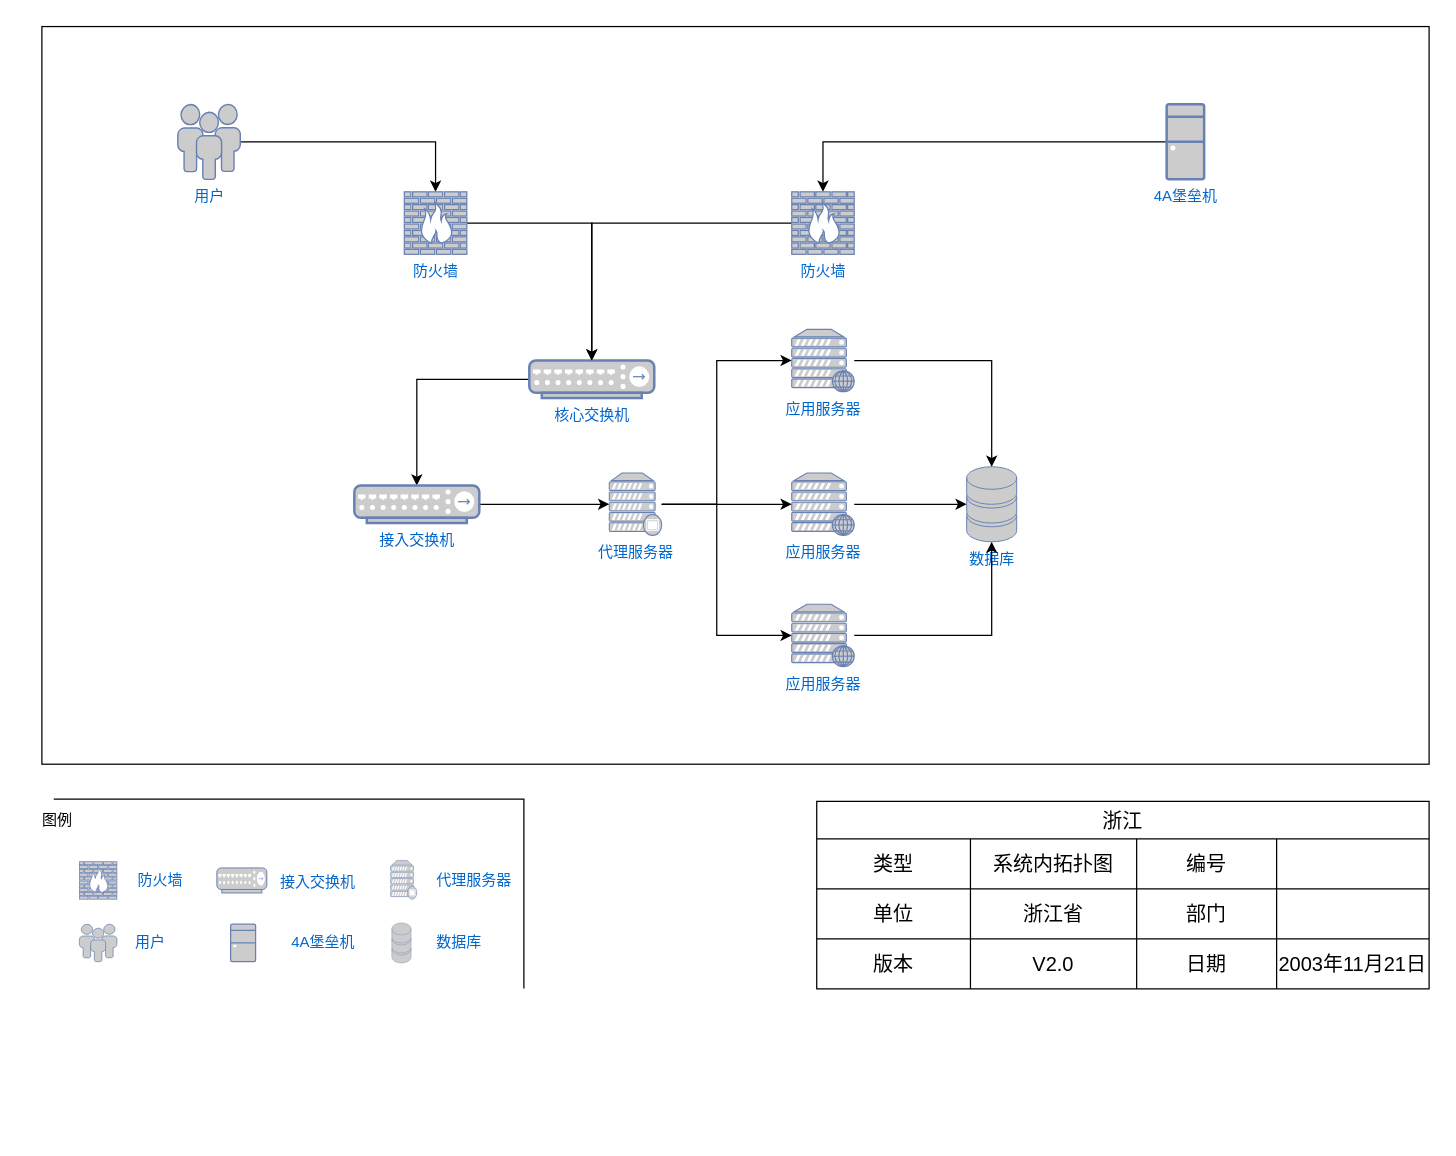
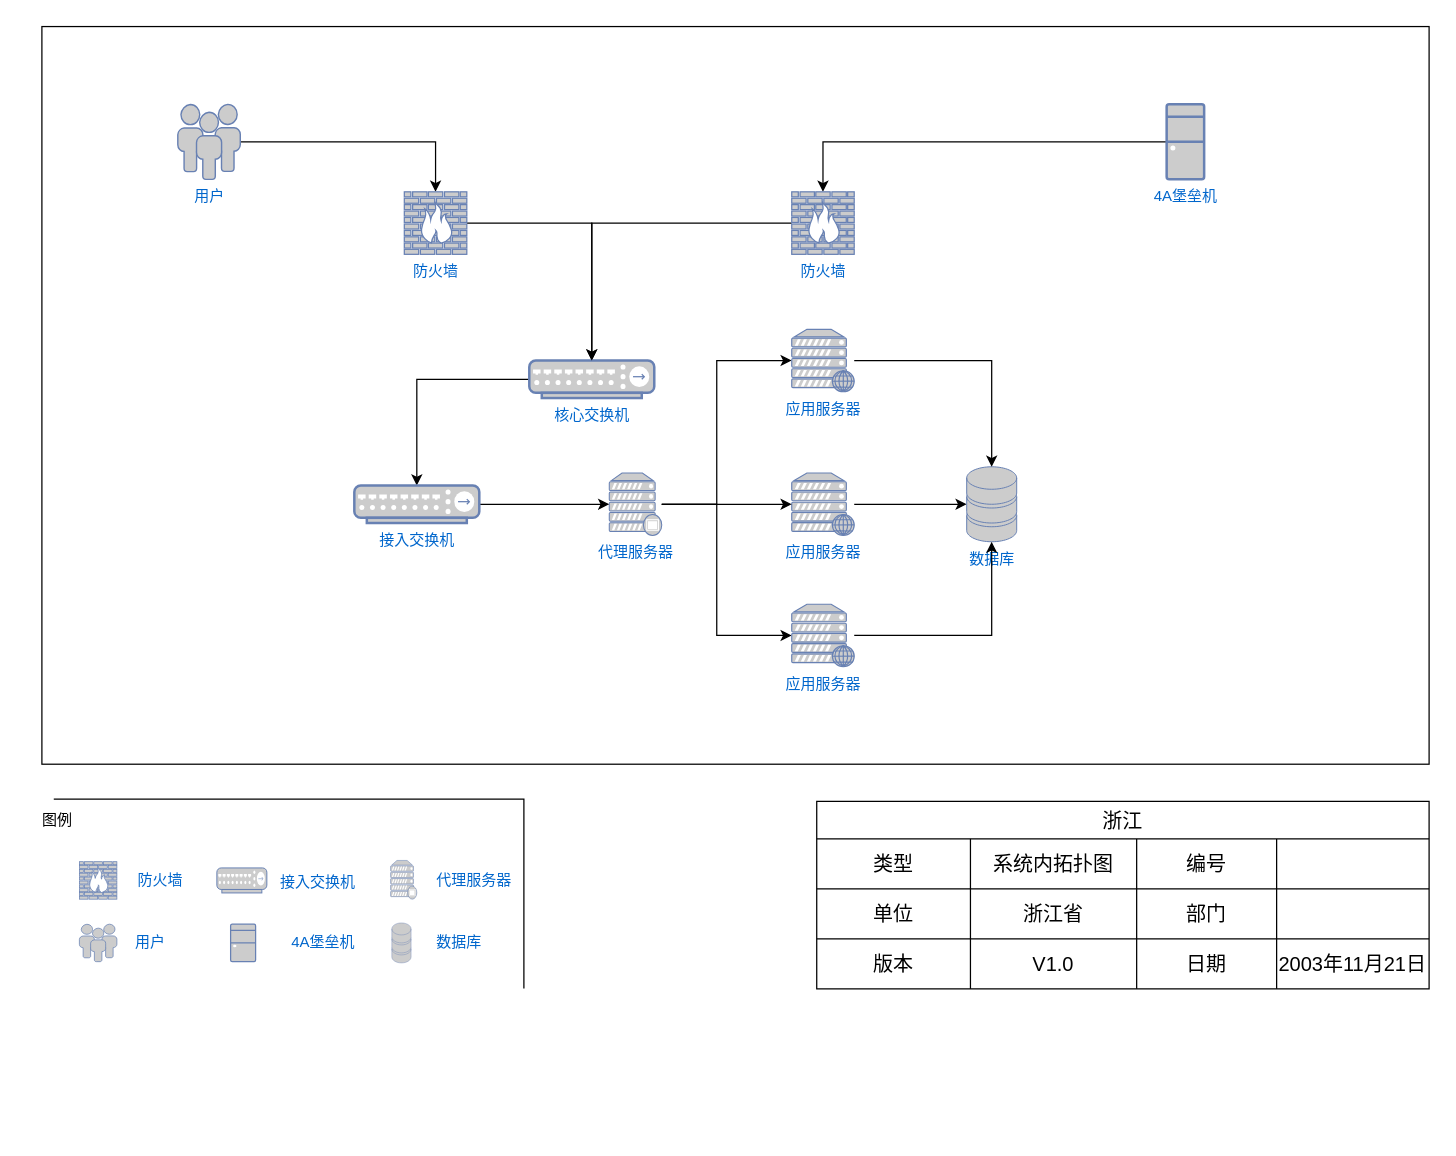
  <mxCell id="0" />
  <mxCell id="1" parent="0" />
  <mxCell id="2" value="" style="rounded=0;whiteSpace=wrap;html=1;fillOpacity=0;" parent="1" vertex="1"><mxGeometry x="33" y="20.75" width="1110" height="590.25" as="geometry" /></mxCell>
  <mxCell id="3" value="" style="edgeStyle=orthogonalEdgeStyle;rounded=0;orthogonalLoop=1;jettySize=auto;html=1;" parent="1" source="4" target="9" edge="1"><mxGeometry relative="1" as="geometry" /></mxCell>
  <mxCell id="4" value="用户" style="fontColor=#0066CC;verticalAlign=top;verticalLabelPosition=bottom;labelPosition=center;align=center;html=1;outlineConnect=0;fillColor=#CCCCCC;strokeColor=#6881B3;gradientColor=none;gradientDirection=north;strokeWidth=2;shape=mxgraph.networks.users;" parent="1" vertex="1"><mxGeometry x="141.75" y="83" width="50" height="60" as="geometry" /></mxCell>
  <mxCell id="5" value="" style="edgeStyle=orthogonalEdgeStyle;rounded=0;orthogonalLoop=1;jettySize=auto;html=1;" parent="1" source="6" target="7" edge="1"><mxGeometry relative="1" as="geometry" /></mxCell>
  <mxCell id="6" value="应用服务器" style="fontColor=#0066CC;verticalAlign=top;verticalLabelPosition=bottom;labelPosition=center;align=center;html=1;outlineConnect=0;fillColor=#CCCCCC;strokeColor=#6881B3;gradientColor=none;gradientDirection=north;strokeWidth=2;shape=mxgraph.networks.web_server;" parent="1" vertex="1"><mxGeometry x="633" y="378" width="50" height="50" as="geometry" /></mxCell>
  <mxCell id="7" value="数据库" style="fontColor=#0066CC;verticalAlign=top;verticalLabelPosition=bottom;labelPosition=center;align=center;html=1;outlineConnect=0;fillColor=#CCCCCC;strokeColor=#6881B3;gradientColor=none;gradientDirection=north;strokeWidth=2;shape=mxgraph.networks.storage;" parent="1" vertex="1"><mxGeometry x="773" y="373" width="40" height="60" as="geometry" /></mxCell>
  <mxCell id="8" value="" style="edgeStyle=orthogonalEdgeStyle;rounded=0;orthogonalLoop=1;jettySize=auto;html=1;" parent="1" source="9" target="38" edge="1"><mxGeometry relative="1" as="geometry" /></mxCell>
  <mxCell id="9" value="防火墙" style="fontColor=#0066CC;verticalAlign=top;verticalLabelPosition=bottom;labelPosition=center;align=center;html=1;outlineConnect=0;fillColor=#CCCCCC;strokeColor=#6881B3;gradientColor=none;gradientDirection=north;strokeWidth=2;shape=mxgraph.networks.firewall;" parent="1" vertex="1"><mxGeometry x="323" y="153" width="50" height="50" as="geometry" /></mxCell>
  <mxCell id="10" value="" style="edgeStyle=orthogonalEdgeStyle;rounded=0;orthogonalLoop=1;jettySize=auto;html=1;" parent="1" source="11" target="40" edge="1"><mxGeometry relative="1" as="geometry" /></mxCell>
  <mxCell id="11" value="4A堡垒机" style="fontColor=#0066CC;verticalAlign=top;verticalLabelPosition=bottom;labelPosition=center;align=center;html=1;outlineConnect=0;fillColor=#CCCCCC;strokeColor=#6881B3;gradientColor=none;gradientDirection=north;strokeWidth=2;shape=mxgraph.networks.desktop_pc;" parent="1" vertex="1"><mxGeometry x="933" y="83" width="30" height="60" as="geometry" /></mxCell>
  <mxCell id="12" value="" style="edgeStyle=orthogonalEdgeStyle;rounded=0;orthogonalLoop=1;jettySize=auto;html=1;" parent="1" source="15" target="6" edge="1"><mxGeometry relative="1" as="geometry" /></mxCell>
  <mxCell id="13" value="" style="edgeStyle=orthogonalEdgeStyle;rounded=0;orthogonalLoop=1;jettySize=auto;html=1;" parent="1" source="15" target="19" edge="1"><mxGeometry relative="1" as="geometry"><Array as="points"><mxPoint x="573" y="403" /><mxPoint x="573" y="288" /></Array></mxGeometry></mxCell>
  <mxCell id="14" value="" style="edgeStyle=orthogonalEdgeStyle;rounded=0;orthogonalLoop=1;jettySize=auto;html=1;" parent="1" source="15" target="17" edge="1"><mxGeometry relative="1" as="geometry"><Array as="points"><mxPoint x="573" y="403" /><mxPoint x="573" y="508" /></Array></mxGeometry></mxCell>
  <mxCell id="15" value="代理服务器" style="fontColor=#0066CC;verticalAlign=top;verticalLabelPosition=bottom;labelPosition=center;align=center;html=1;outlineConnect=0;fillColor=#CCCCCC;strokeColor=#6881B3;gradientColor=none;gradientDirection=north;strokeWidth=2;shape=mxgraph.networks.proxy_server;" parent="1" vertex="1"><mxGeometry x="487" y="378" width="42" height="50" as="geometry" /></mxCell>
  <mxCell id="16" value="" style="edgeStyle=orthogonalEdgeStyle;rounded=0;orthogonalLoop=1;jettySize=auto;html=1;" parent="1" source="17" target="7" edge="1"><mxGeometry relative="1" as="geometry" /></mxCell>
  <mxCell id="17" value="应用服务器" style="fontColor=#0066CC;verticalAlign=top;verticalLabelPosition=bottom;labelPosition=center;align=center;html=1;outlineConnect=0;fillColor=#CCCCCC;strokeColor=#6881B3;gradientColor=none;gradientDirection=north;strokeWidth=2;shape=mxgraph.networks.web_server;" parent="1" vertex="1"><mxGeometry x="633" y="483" width="50" height="50" as="geometry" /></mxCell>
  <mxCell id="18" value="" style="edgeStyle=orthogonalEdgeStyle;rounded=0;orthogonalLoop=1;jettySize=auto;html=1;" parent="1" source="19" target="7" edge="1"><mxGeometry relative="1" as="geometry" /></mxCell>
  <mxCell id="19" value="应用服务器" style="fontColor=#0066CC;verticalAlign=top;verticalLabelPosition=bottom;labelPosition=center;align=center;html=1;outlineConnect=0;fillColor=#CCCCCC;strokeColor=#6881B3;gradientColor=none;gradientDirection=north;strokeWidth=2;shape=mxgraph.networks.web_server;" parent="1" vertex="1"><mxGeometry x="633" y="263" width="50" height="50" as="geometry" /></mxCell>
  <mxCell id="20" value="浙江" style="shape=table;startSize=30;container=1;collapsible=0;childLayout=tableLayout;strokeColor=default;fontSize=16;shadow=0;rowLines=1;fixedRows=0;movable=1;resizable=1;rotatable=1;deletable=1;editable=1;locked=0;connectable=1;metaEdit=0;arcSize=15;" parent="1" vertex="1"><mxGeometry x="653" y="640.75" width="490" height="150" as="geometry" /></mxCell>
  <mxCell id="21" value="" style="shape=tableRow;horizontal=0;startSize=0;swimlaneHead=0;swimlaneBody=0;strokeColor=inherit;top=0;left=0;bottom=0;right=0;collapsible=0;dropTarget=0;fillColor=none;points=[[0,0.5],[1,0.5]];portConstraint=eastwest;fontSize=16;" parent="20" vertex="1"><mxGeometry y="30" width="490" height="40" as="geometry" /></mxCell>
  <mxCell id="22" value="类型" style="shape=partialRectangle;html=1;whiteSpace=wrap;connectable=0;strokeColor=inherit;overflow=hidden;fillColor=none;top=0;left=0;bottom=0;right=0;pointerEvents=1;fontSize=16;" parent="21" vertex="1"><mxGeometry width="123" height="40" as="geometry"><mxRectangle width="123" height="40" as="alternateBounds" /></mxGeometry></mxCell>
  <mxCell id="23" value="系统内拓扑图" style="shape=partialRectangle;html=1;whiteSpace=wrap;connectable=0;strokeColor=inherit;overflow=hidden;fillColor=none;top=0;left=0;bottom=0;right=0;pointerEvents=1;fontSize=16;" parent="21" vertex="1"><mxGeometry x="123" width="133" height="40" as="geometry"><mxRectangle width="133" height="40" as="alternateBounds" /></mxGeometry></mxCell>
  <mxCell id="24" value="编号" style="shape=partialRectangle;html=1;whiteSpace=wrap;connectable=0;strokeColor=inherit;overflow=hidden;fillColor=none;top=0;left=0;bottom=0;right=0;pointerEvents=1;fontSize=16;" parent="21" vertex="1"><mxGeometry x="256" width="112" height="40" as="geometry"><mxRectangle width="112" height="40" as="alternateBounds" /></mxGeometry></mxCell>
  <mxCell id="25" value="" style="shape=partialRectangle;html=1;whiteSpace=wrap;connectable=0;strokeColor=inherit;overflow=hidden;fillColor=none;top=0;left=0;bottom=0;right=0;pointerEvents=1;fontSize=16;" parent="21" vertex="1"><mxGeometry x="368" width="122" height="40" as="geometry"><mxRectangle width="122" height="40" as="alternateBounds" /></mxGeometry></mxCell>
  <mxCell id="26" value="" style="shape=tableRow;horizontal=0;startSize=0;swimlaneHead=0;swimlaneBody=0;strokeColor=inherit;top=0;left=0;bottom=0;right=0;collapsible=0;dropTarget=0;fillColor=none;points=[[0,0.5],[1,0.5]];portConstraint=eastwest;fontSize=16;" parent="20" vertex="1"><mxGeometry y="70" width="490" height="40" as="geometry" /></mxCell>
  <mxCell id="27" value="单位" style="shape=partialRectangle;html=1;whiteSpace=wrap;connectable=0;strokeColor=inherit;overflow=hidden;fillColor=none;top=0;left=0;bottom=0;right=0;pointerEvents=1;fontSize=16;" parent="26" vertex="1"><mxGeometry width="123" height="40" as="geometry"><mxRectangle width="123" height="40" as="alternateBounds" /></mxGeometry></mxCell>
  <mxCell id="28" value="浙江省" style="shape=partialRectangle;html=1;whiteSpace=wrap;connectable=0;strokeColor=inherit;overflow=hidden;fillColor=none;top=0;left=0;bottom=0;right=0;pointerEvents=1;fontSize=16;" parent="26" vertex="1"><mxGeometry x="123" width="133" height="40" as="geometry"><mxRectangle width="133" height="40" as="alternateBounds" /></mxGeometry></mxCell>
  <mxCell id="29" value="部门" style="shape=partialRectangle;html=1;whiteSpace=wrap;connectable=0;strokeColor=inherit;overflow=hidden;fillColor=none;top=0;left=0;bottom=0;right=0;pointerEvents=1;fontSize=16;" parent="26" vertex="1"><mxGeometry x="256" width="112" height="40" as="geometry"><mxRectangle width="112" height="40" as="alternateBounds" /></mxGeometry></mxCell>
  <mxCell id="30" value="" style="shape=partialRectangle;html=1;whiteSpace=wrap;connectable=0;strokeColor=inherit;overflow=hidden;fillColor=none;top=0;left=0;bottom=0;right=0;pointerEvents=1;fontSize=16;" parent="26" vertex="1"><mxGeometry x="368" width="122" height="40" as="geometry"><mxRectangle width="122" height="40" as="alternateBounds" /></mxGeometry></mxCell>
  <mxCell id="31" value="" style="shape=tableRow;horizontal=0;startSize=0;swimlaneHead=0;swimlaneBody=0;strokeColor=inherit;top=0;left=0;bottom=0;right=0;collapsible=0;dropTarget=0;fillColor=none;points=[[0,0.5],[1,0.5]];portConstraint=eastwest;fontSize=16;" parent="20" vertex="1"><mxGeometry y="110" width="490" height="40" as="geometry" /></mxCell>
  <mxCell id="32" value="版本" style="shape=partialRectangle;html=1;whiteSpace=wrap;connectable=0;strokeColor=inherit;overflow=hidden;fillColor=none;top=0;left=0;bottom=0;right=0;pointerEvents=1;fontSize=16;" parent="31" vertex="1"><mxGeometry width="123" height="40" as="geometry"><mxRectangle width="123" height="40" as="alternateBounds" /></mxGeometry></mxCell>
- <mxCell id="33" value="V2.0" style="shape=partialRectangle;html=1;whiteSpace=wrap;connectable=0;strokeColor=inherit;overflow=hidden;fillColor=none;top=0;left=0;bottom=0;right=0;pointerEvents=1;fontSize=16;" parent="31" vertex="1"><mxGeometry x="123" width="133" height="40" as="geometry"><mxRectangle width="133" height="40" as="alternateBounds" /></mxGeometry></mxCell>
+ <mxCell id="33" value="V1.0" style="shape=partialRectangle;html=1;whiteSpace=wrap;connectable=0;strokeColor=inherit;overflow=hidden;fillColor=none;top=0;left=0;bottom=0;right=0;pointerEvents=1;fontSize=16;" parent="31" vertex="1"><mxGeometry x="123" width="133" height="40" as="geometry"><mxRectangle width="133" height="40" as="alternateBounds" /></mxGeometry></mxCell>
  <mxCell id="34" value="日期" style="shape=partialRectangle;html=1;whiteSpace=wrap;connectable=0;strokeColor=inherit;overflow=hidden;fillColor=none;top=0;left=0;bottom=0;right=0;pointerEvents=1;fontSize=16;" parent="31" vertex="1"><mxGeometry x="256" width="112" height="40" as="geometry"><mxRectangle width="112" height="40" as="alternateBounds" /></mxGeometry></mxCell>
  <mxCell id="35" value="2003年11月21日" style="shape=partialRectangle;html=1;whiteSpace=wrap;connectable=0;strokeColor=inherit;overflow=hidden;fillColor=none;top=0;left=0;bottom=0;right=0;pointerEvents=1;fontSize=16;" parent="31" vertex="1"><mxGeometry x="368" width="122" height="40" as="geometry"><mxRectangle width="122" height="40" as="alternateBounds" /></mxGeometry></mxCell>
  <mxCell id="36" value="" style="shape=partialRectangle;whiteSpace=wrap;html=1;top=0;left=0;fillColor=none;noLabel=0;rotation=-90;" parent="1" vertex="1"><mxGeometry x="155.34" y="526.67" width="151" height="375.68" as="geometry" /></mxCell>
  <mxCell id="37" value="" style="edgeStyle=orthogonalEdgeStyle;rounded=0;orthogonalLoop=1;jettySize=auto;html=1;" parent="1" source="38" target="42" edge="1"><mxGeometry relative="1" as="geometry" /></mxCell>
  <mxCell id="38" value="核心交换机" style="fontColor=#0066CC;verticalAlign=top;verticalLabelPosition=bottom;labelPosition=center;align=center;html=1;outlineConnect=0;fillColor=#CCCCCC;strokeColor=#6881B3;gradientColor=none;gradientDirection=north;strokeWidth=2;shape=mxgraph.networks.hub;" parent="1" vertex="1"><mxGeometry x="423" y="288" width="100" height="30" as="geometry" /></mxCell>
  <mxCell id="39" value="" style="edgeStyle=orthogonalEdgeStyle;rounded=0;orthogonalLoop=1;jettySize=auto;html=1;" parent="1" source="40" target="38" edge="1"><mxGeometry relative="1" as="geometry" /></mxCell>
  <mxCell id="40" value="防火墙" style="fontColor=#0066CC;verticalAlign=top;verticalLabelPosition=bottom;labelPosition=center;align=center;html=1;outlineConnect=0;fillColor=#CCCCCC;strokeColor=#6881B3;gradientColor=none;gradientDirection=north;strokeWidth=2;shape=mxgraph.networks.firewall;" parent="1" vertex="1"><mxGeometry x="633" y="153" width="50" height="50" as="geometry" /></mxCell>
  <mxCell id="41" value="" style="edgeStyle=orthogonalEdgeStyle;rounded=0;orthogonalLoop=1;jettySize=auto;html=1;" parent="1" source="42" target="15" edge="1"><mxGeometry relative="1" as="geometry" /></mxCell>
  <mxCell id="42" value="接入交换机" style="fontColor=#0066CC;verticalAlign=top;verticalLabelPosition=bottom;labelPosition=center;align=center;html=1;outlineConnect=0;fillColor=#CCCCCC;strokeColor=#6881B3;gradientColor=none;gradientDirection=north;strokeWidth=2;shape=mxgraph.networks.hub;" parent="1" vertex="1"><mxGeometry x="283" y="388" width="100" height="30" as="geometry" /></mxCell>
  <mxCell id="43" value="防火墙" style="fontColor=#0066CC;verticalAlign=middle;verticalLabelPosition=middle;labelPosition=right;align=left;html=1;outlineConnect=0;fillColor=#CCCCCC;strokeColor=#6881B3;gradientColor=none;gradientDirection=north;strokeWidth=2;shape=mxgraph.networks.firewall;noLabel=0;fontSize=12;spacingLeft=15;" parent="1" vertex="1"><mxGeometry x="63" y="689" width="30" height="30" as="geometry" /></mxCell>
  <mxCell id="44" value="接入交换机" style="fontColor=#0066CC;verticalAlign=middle;verticalLabelPosition=middle;labelPosition=right;align=left;html=1;outlineConnect=0;fillColor=#CCCCCC;strokeColor=#6881B3;gradientColor=none;gradientDirection=north;strokeWidth=2;shape=mxgraph.networks.hub;spacingLeft=9;spacingBottom=-3;spacingRight=8;" parent="1" vertex="1"><mxGeometry x="173" y="694" width="40" height="20" as="geometry" /></mxCell>
  <mxCell id="45" value="用户" style="fontColor=#0066CC;verticalAlign=middle;verticalLabelPosition=middle;labelPosition=right;align=left;html=1;outlineConnect=0;fillColor=#CCCCCC;strokeColor=#6881B3;gradientColor=none;gradientDirection=north;strokeWidth=2;shape=mxgraph.networks.users;spacingLeft=13;" parent="1" vertex="1"><mxGeometry x="63" y="739" width="30" height="30" as="geometry" /></mxCell>
  <mxCell id="46" value="4A堡垒机" style="fontColor=#0066CC;verticalAlign=middle;verticalLabelPosition=middle;labelPosition=right;align=left;html=1;outlineConnect=0;fillColor=#CCCCCC;strokeColor=#6881B3;gradientColor=none;gradientDirection=north;strokeWidth=2;shape=mxgraph.networks.desktop_pc;spacingLeft=27;" parent="1" vertex="1"><mxGeometry x="184" y="739" width="20" height="30" as="geometry" /></mxCell>
  <mxCell id="47" value="图例" style="text;html=1;align=center;verticalAlign=middle;resizable=0;points=[];autosize=1;strokeColor=none;fillColor=none;" parent="1" vertex="1"><mxGeometry x="20" y="640.75" width="50" height="30" as="geometry" /></mxCell>
  <mxCell id="48" value="代理服务器" style="fontColor=#0066CC;verticalAlign=middle;verticalLabelPosition=middle;labelPosition=right;align=left;html=1;outlineConnect=0;fillColor=#CCCCCC;strokeColor=#6881B3;gradientColor=none;gradientDirection=north;strokeWidth=2;shape=mxgraph.networks.proxy_server;spacingLeft=14;" parent="1" vertex="1"><mxGeometry x="312" y="688" width="21" height="31" as="geometry" /></mxCell>
  <mxCell id="49" value="数据库" style="fontColor=#0066CC;verticalAlign=middle;verticalLabelPosition=middle;labelPosition=right;align=left;html=1;outlineConnect=0;fillColor=#CCCCCC;strokeColor=#6881B3;gradientColor=none;gradientDirection=north;strokeWidth=2;shape=mxgraph.networks.storage;spacingLeft=19;" parent="1" vertex="1"><mxGeometry x="313" y="738" width="15.42" height="32" as="geometry" /></mxCell>
